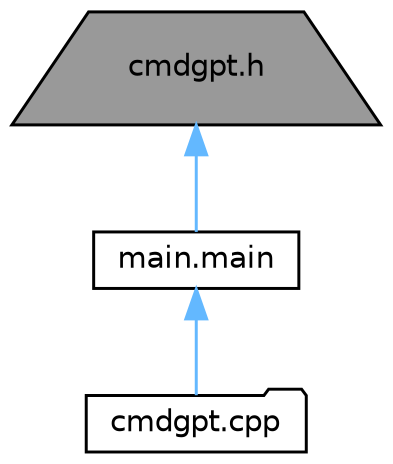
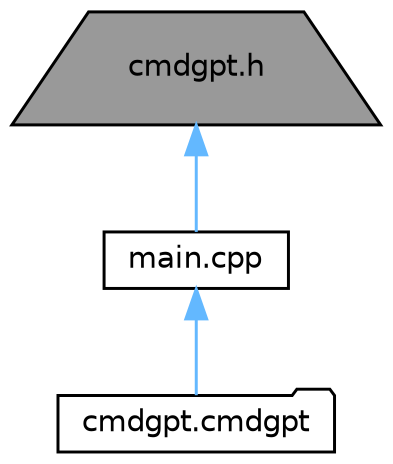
  digraph {
    node [color=black fillcolor=white fontname=Helvetica fontsize=10 style=filled]
    edge [color=steelblue1 dir=back fontname=Helvetica fontsize=10 labelfontname=Helvetica labelfontsize=10 style=solid]
    n1 [fillcolor=grey60 fontcolor=black height=0.2 label="cmdgpt.h" shape=trapezium width=0.4]
-   n2 [height=0.2 label="main.main" shape=box width=0.4]
-   n3 [height=0.2 label="cmdgpt.cpp" shape=folder width=0.4]
+   n2 [height=0.2 label="main.cpp" shape=box width=0.4]
+   n3 [height=0.2 label="cmdgpt.cmdgpt" shape=folder width=0.4]
    n1 -> n2
    n2 -> n3
  }
